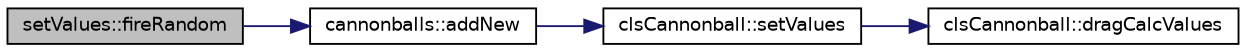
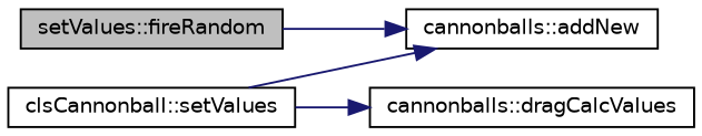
  digraph {
    rankdir=LR
    node [color=black fillcolor=white fontname=Helvetica fontsize=10 shape=record style=filled]
    edge [color=midnightblue fontname=Helvetica fontsize=10 labelfontname=Helvetica labelfontsize=10 style=solid]
    n1 [fillcolor=grey75 fontcolor=black height=0.2 label="setValues::fireRandom" width=0.4]
    n2 [height=0.2 label="cannonballs::addNew" width=0.4]
    n3 [height=0.2 label="clsCannonball::setValues" width=0.4]
-   n4 [height=0.2 label="clsCannonball::dragCalcValues" width=0.4]
+   n4 [height=0.2 label="cannonballs::dragCalcValues" width=0.4]
    n1 -> n2
-   n2 -> n3
+   n3 -> n2
    n3 -> n4
  }
